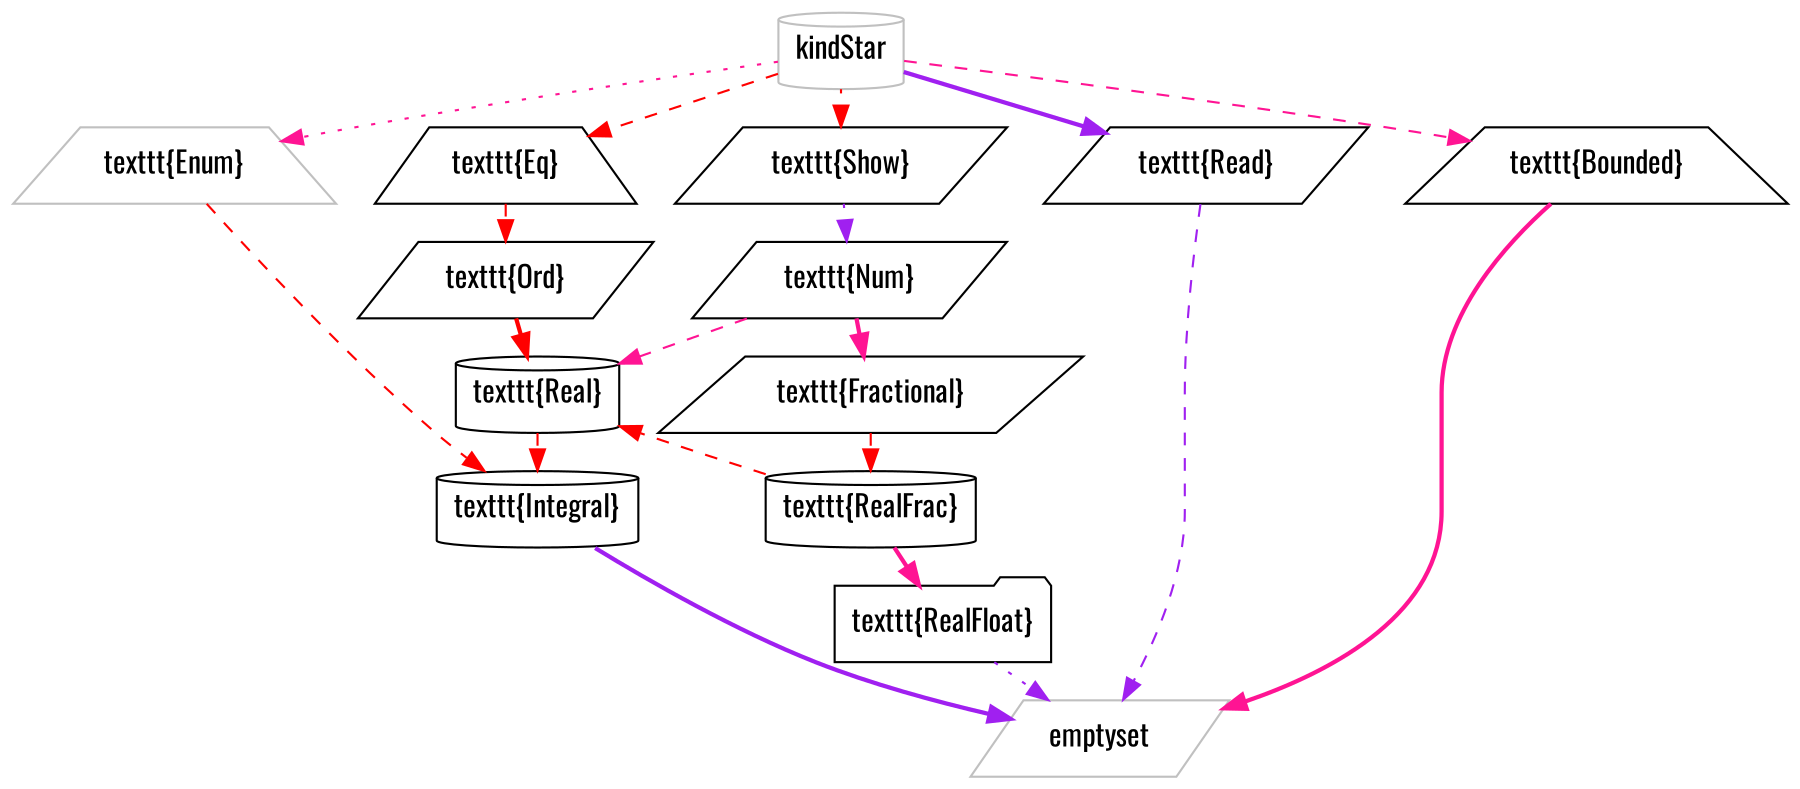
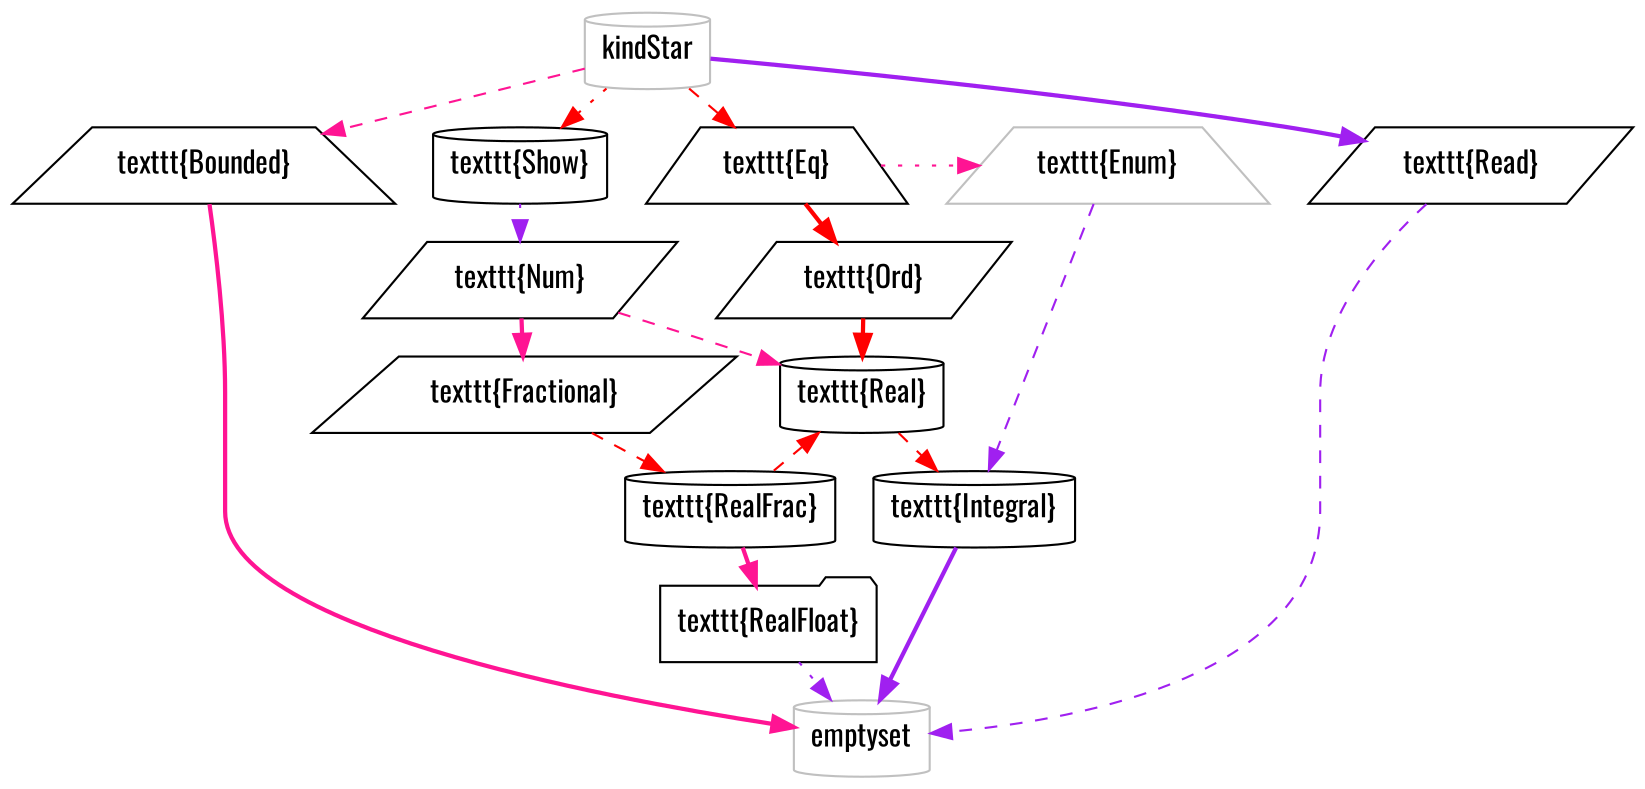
  digraph {
    fontname=Oswald
    ranksep=0.25
    node [fontname=Oswald shape=cylinder]
    edge [color=red fontname=Oswald style=dashed]
    "\texttt{Eq}" [shape=trapezium]
    "\texttt{Enum}" [color=gray shape=trapezium]
-   "\texttt{Show}" [shape=parallelogram]
+   "\texttt{Show}"
    "\texttt{Read}" [shape=parallelogram]
    "\texttt{Bounded}" [shape=trapezium]
    "\texttt{Real}"
    "\texttt{Fractional}" [shape=parallelogram]
    "\texttt{Ord}" [shape=parallelogram]
    "\texttt{Integral}"
    "\texttt{Num}" [shape=parallelogram]
-   "\emptyset" [color=gray shape=parallelogram]
+   "\emptyset" [color=gray]
    "\texttt{RealFrac}"
    "\kindStar" [color=gray]
    "\texttt{RealFloat}" [shape=folder]
    subgraph sub_1 {
      rank=same
      "\texttt{Eq}"
      "\texttt{Enum}"
      "\texttt{Show}"
      "\texttt{Read}"
      "\texttt{Bounded}"
    }
    subgraph sub_2 {
      rank=same
      "\texttt{Real}"
      "\texttt{Fractional}"
    }
-   "\texttt{Eq}" -> "\texttt{Ord}"
-   "\texttt{Enum}" -> "\texttt{Integral}"
+   "\texttt{Eq}" -> "\texttt{Ord}" [style=bold]
+   "\texttt{Enum}" -> "\texttt{Integral}" [color=purple]
    "\texttt{Show}" -> "\texttt{Num}" [color=purple style=dotted]
    "\texttt{Read}" -> "\emptyset" [color=purple]
    "\texttt{Bounded}" -> "\emptyset" [color=deeppink style=bold]
    "\texttt{Real}" -> "\texttt{Integral}"
    "\texttt{Fractional}" -> "\texttt{RealFrac}"
    "\texttt{Ord}" -> "\texttt{Real}" [style=bold]
    "\texttt{Integral}" -> "\emptyset" [color=purple style=bold]
    "\texttt{Num}" -> "\texttt{Real}" [color=deeppink]
    "\texttt{Num}" -> "\texttt{Fractional}" [color=deeppink style=bold]
    "\texttt{RealFrac}" -> "\texttt{Real}"
    "\texttt{RealFrac}" -> "\texttt{RealFloat}" [color=deeppink style=bold]
    "\kindStar" -> "\texttt{Eq}"
-   "\kindStar" -> "\texttt{Enum}" [color=deeppink style=dotted]
+   "\texttt{Eq}" -> "\texttt{Enum}" [color=deeppink style=dotted]
    "\kindStar" -> "\texttt{Show}" [style=dotted]
    "\kindStar" -> "\texttt{Read}" [color=purple style=bold]
    "\kindStar" -> "\texttt{Bounded}" [color=deeppink]
    "\texttt{RealFloat}" -> "\emptyset" [color=purple style=dotted]
  }
